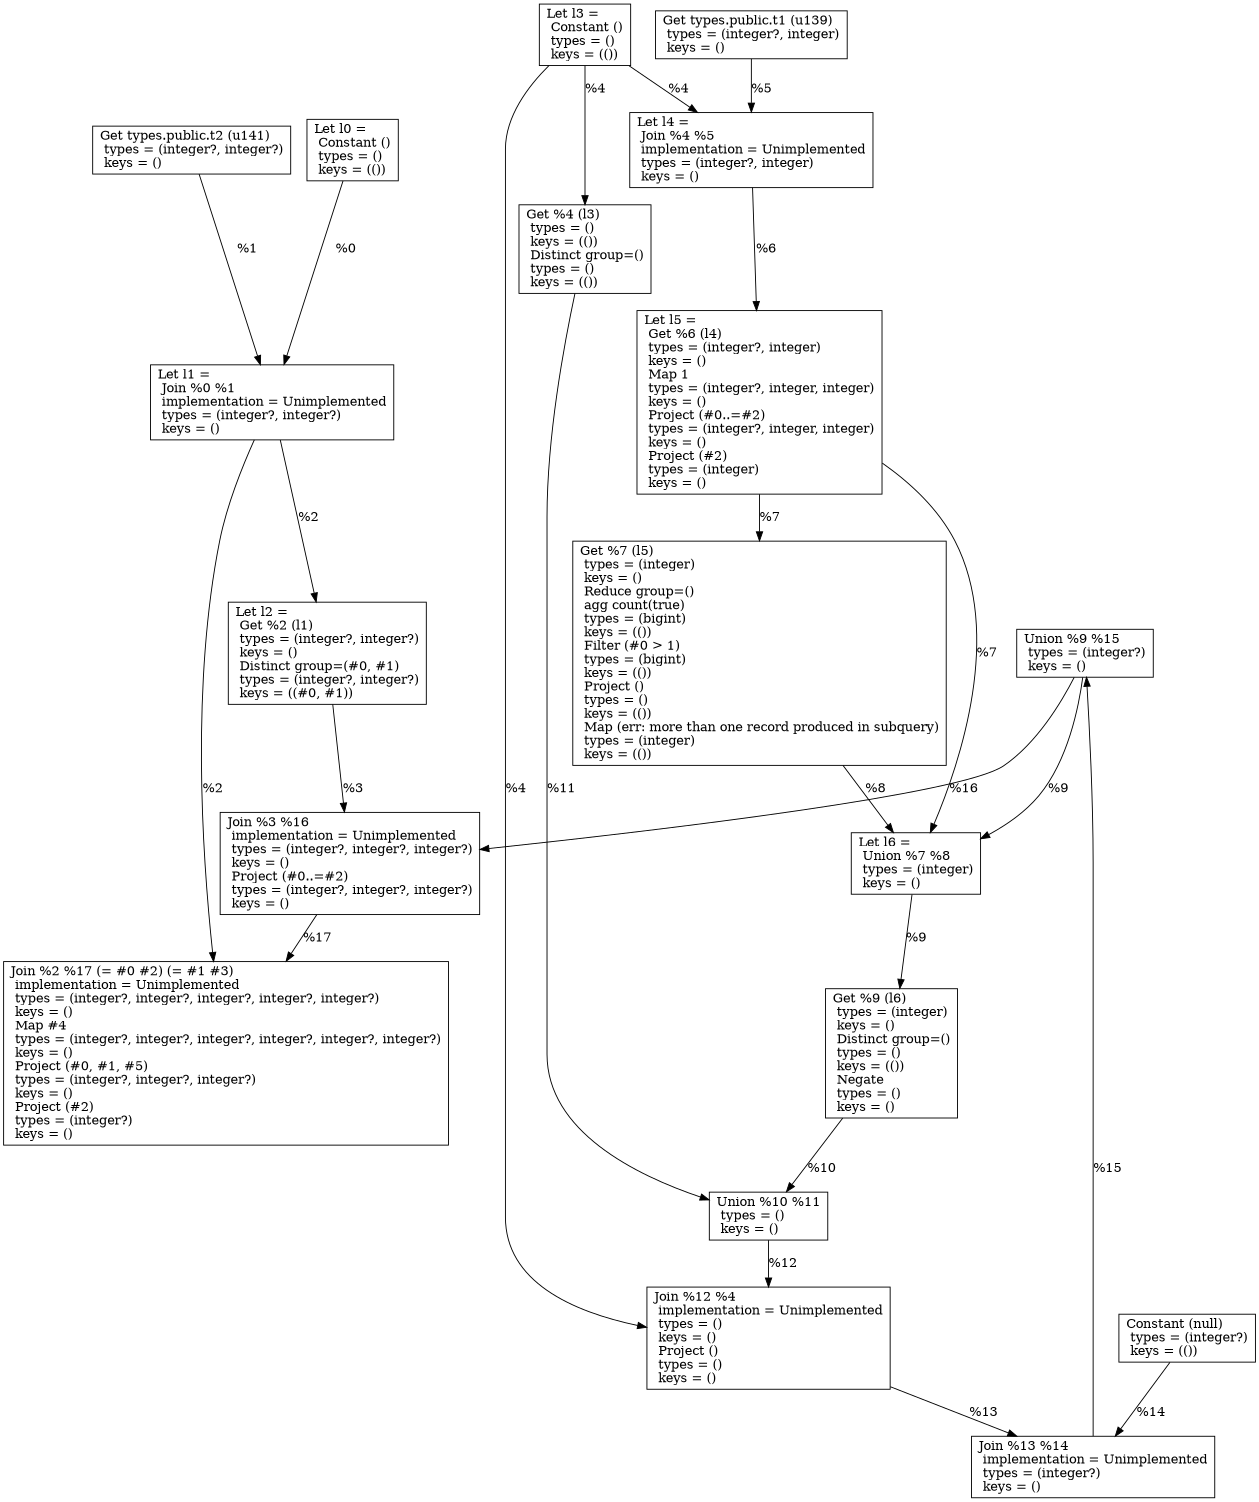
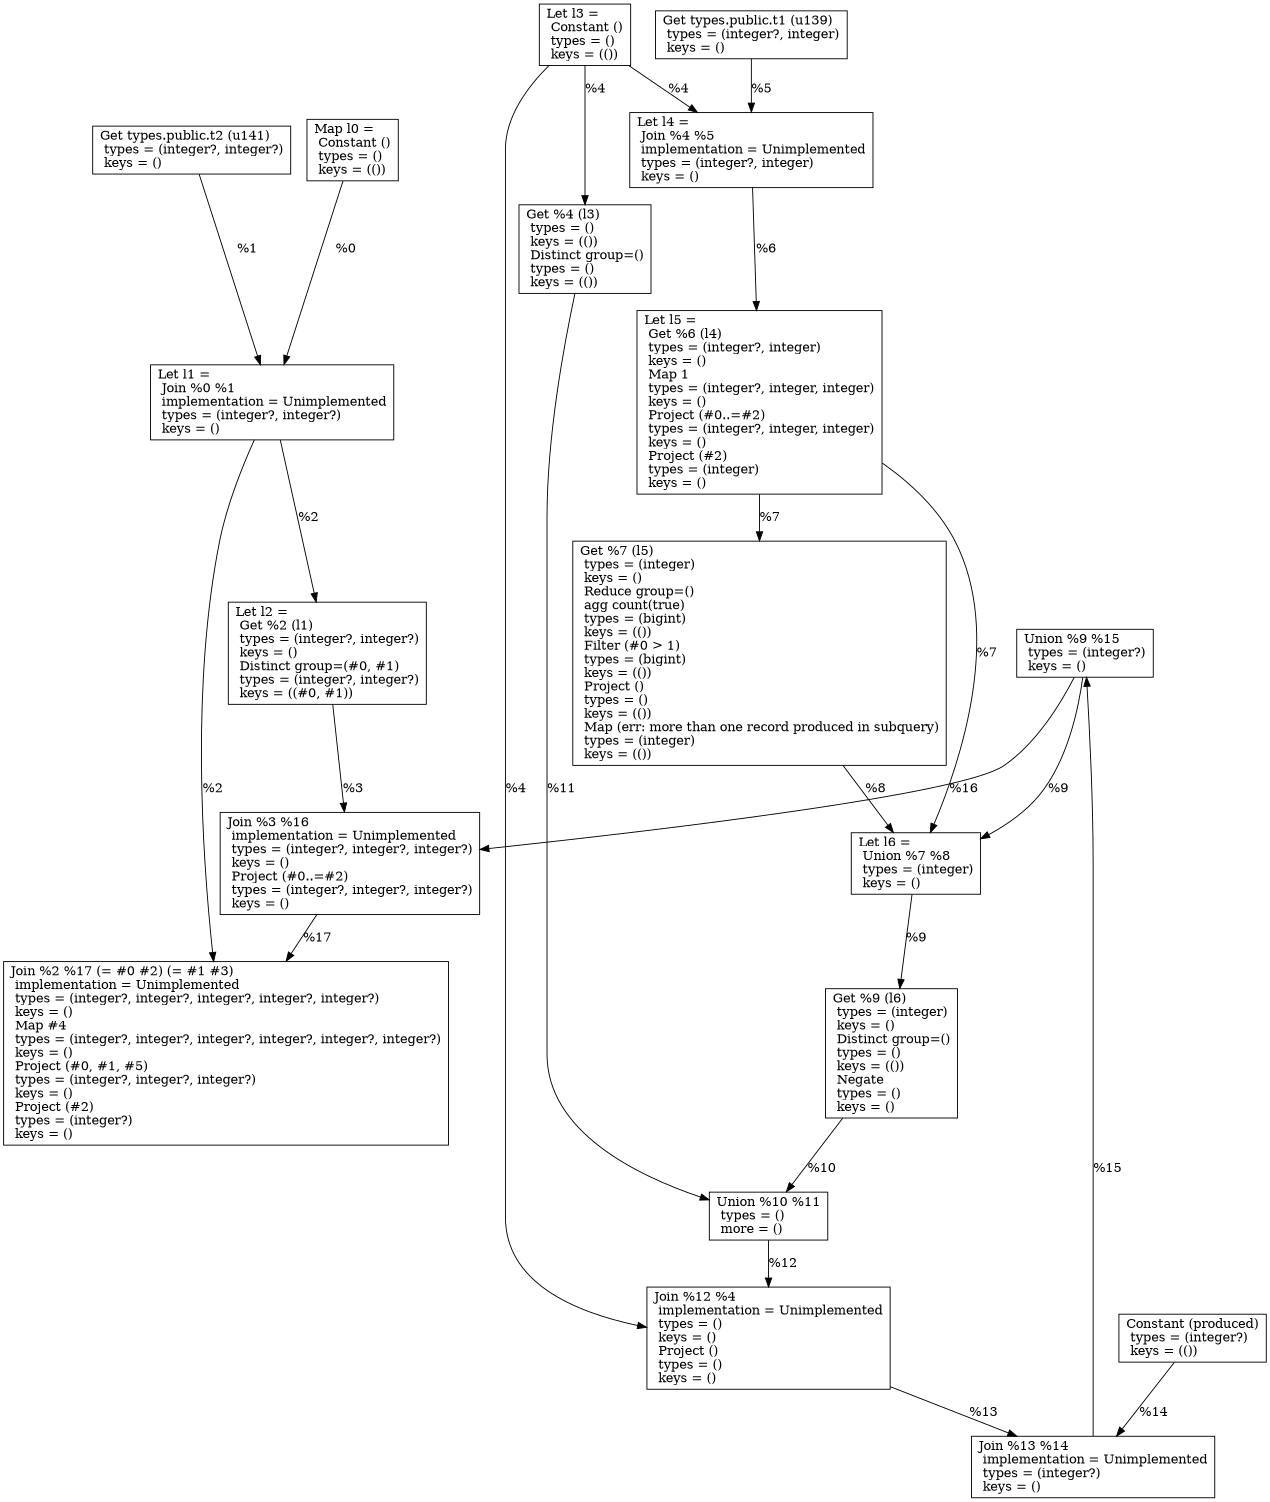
  digraph {
    node [shape=record]
-   n1 [label="Let l0 =\l Constant ()\l  types = ()\l  keys = (())\l"]
+   n1 [label="Map l0 =\l Constant ()\l  types = ()\l  keys = (())\l"]
    n2 [label="Let l1 =\l Join %0 %1\l  implementation = Unimplemented\l  types = (integer?, integer?)\l  keys = ()\l"]
    n3 [label="Let l2 =\l Get %2 (l1)\l  types = (integer?, integer?)\l  keys = ()\l Distinct group=(#0, #1)\l  types = (integer?, integer?)\l  keys = ((#0, #1))\l"]
    n4 [label=" Join %2 %17 (= #0 #2) (= #1 #3)\l  implementation = Unimplemented\l  types = (integer?, integer?, integer?, integer?, integer?)\l  keys = ()\l Map #4\l  types = (integer?, integer?, integer?, integer?, integer?, integer?)\l  keys = ()\l Project (#0, #1, #5)\l  types = (integer?, integer?, integer?)\l  keys = ()\l Project (#2)\l  types = (integer?)\l  keys = ()\l"]
    n5 [label=" Get types.public.t2 (u141)\l  types = (integer?, integer?)\l  keys = ()\l"]
    n6 [label=" Join %3 %16\l  implementation = Unimplemented\l  types = (integer?, integer?, integer?)\l  keys = ()\l Project (#0..=#2)\l  types = (integer?, integer?, integer?)\l  keys = ()\l"]
    n7 [label="Let l3 =\l Constant ()\l  types = ()\l  keys = (())\l"]
    n8 [label="Let l4 =\l Join %4 %5\l  implementation = Unimplemented\l  types = (integer?, integer)\l  keys = ()\l"]
    n9 [label=" Get %4 (l3)\l  types = ()\l  keys = (())\l Distinct group=()\l  types = ()\l  keys = (())\l"]
    n10 [label=" Join %12 %4\l  implementation = Unimplemented\l  types = ()\l  keys = ()\l Project ()\l  types = ()\l  keys = ()\l"]
    n11 [label="Let l5 =\l Get %6 (l4)\l  types = (integer?, integer)\l  keys = ()\l Map 1\l  types = (integer?, integer, integer)\l  keys = ()\l Project (#0..=#2)\l  types = (integer?, integer, integer)\l  keys = ()\l Project (#2)\l  types = (integer)\l  keys = ()\l"]
-   n12 [label=" Union %10 %11\l  types = ()\l  keys = ()\l"]
+   n12 [label=" Union %10 %11\l  types = ()\l  more = ()\l"]
    n13 [label=" Join %13 %14\l  implementation = Unimplemented\l  types = (integer?)\l  keys = ()\l"]
    n14 [label=" Get types.public.t1 (u139)\l  types = (integer?, integer)\l  keys = ()\l"]
    n15 [label=" Get %7 (l5)\l  types = (integer)\l  keys = ()\l Reduce group=()\l  agg count(true)\l  types = (bigint)\l  keys = (())\l Filter (#0 \> 1)\l  types = (bigint)\l  keys = (())\l Project ()\l  types = ()\l  keys = (())\l Map (err: more than one record produced in subquery)\l  types = (integer)\l  keys = (())\l"]
    n16 [label="Let l6 =\l Union %7 %8\l  types = (integer)\l  keys = ()\l"]
    n17 [label=" Get %9 (l6)\l  types = (integer)\l  keys = ()\l Distinct group=()\l  types = ()\l  keys = (())\l Negate\l  types = ()\l  keys = ()\l"]
    n18 [label=" Union %9 %15\l  types = (integer?)\l  keys = ()\l"]
-   n19 [label=" Constant (null)\l  types = (integer?)\l  keys = (())\l"]
+   n19 [label=" Constant (produced)\l  types = (integer?)\l  keys = (())\l"]
    n1 -> n2 [label="%0\l"]
    n2 -> n3 [label="%2\l"]
    n2 -> n4 [label="%2\l"]
    n3 -> n6 [label="%3\l"]
    n5 -> n2 [label="%1\l"]
    n6 -> n4 [label="%17\l"]
    n7 -> n8 [label="%4\l"]
    n7 -> n9 [label="%4\l"]
    n7 -> n10 [label="%4\l"]
    n8 -> n11 [label="%6\l"]
    n9 -> n12 [label="%11\l"]
    n10 -> n13 [label="%13\l"]
    n11 -> n15 [label="%7\l"]
    n11 -> n16 [label="%7\l"]
    n12 -> n10 [label="%12\l"]
    n13 -> n18 [label="%15\l"]
    n14 -> n8 [label="%5\l"]
    n15 -> n16 [label="%8\l"]
    n16 -> n17 [label="%9\l"]
    n17 -> n12 [label="%10\l"]
    n18 -> n6 [label="%16\l"]
    n18 -> n16 [label="%9\l"]
    n19 -> n13 [label="%14\l"]
  }
